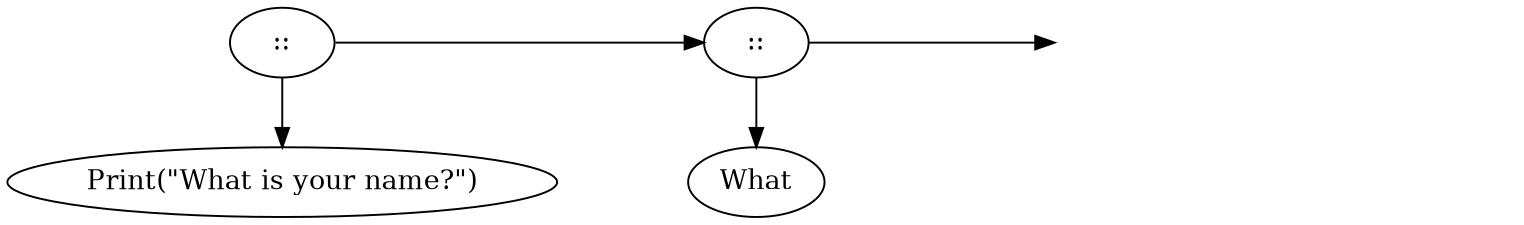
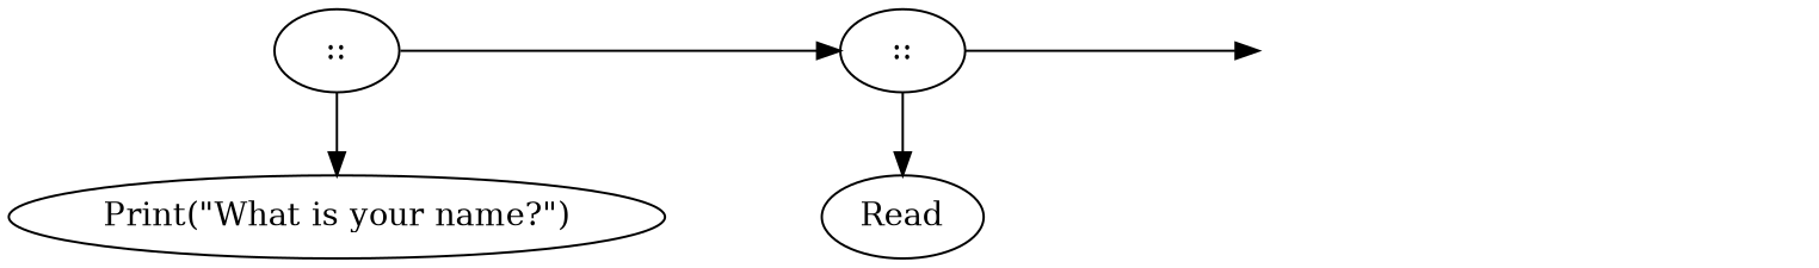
  digraph {
    rankdir=LR
    edge [style=invis]
    n1 [label="::"]
    n2 [label="Print(\"What is your name?\")"]
    n3 [label="::"]
-   n4 [label=What]
+   n4 [label=Read]
    n5 [label="::" style=invis]
    n6 [label="Print(\"Hello!\")" style=invis]
    n7 [label=Nil style=invis]
    n8 [label=Stop style=invis]
    subgraph sub_1 {
      rank=same
      n1
      n2
    }
    subgraph sub_2 {
      rank=same
      n3
      n4
    }
    subgraph sub_3 {
      rank=same
      n5
      n6
    }
    n1 -> n2 [style=""]
    n1 -> n3 [style=""]
    n2 -> n4 [label=next]
    n3 -> n4 [style=""]
    n3 -> n5 [style=""]
    n4 -> n6 [label=next]
    n5 -> n6
    n5 -> n7
    n6 -> n8 [label=next]
  }
